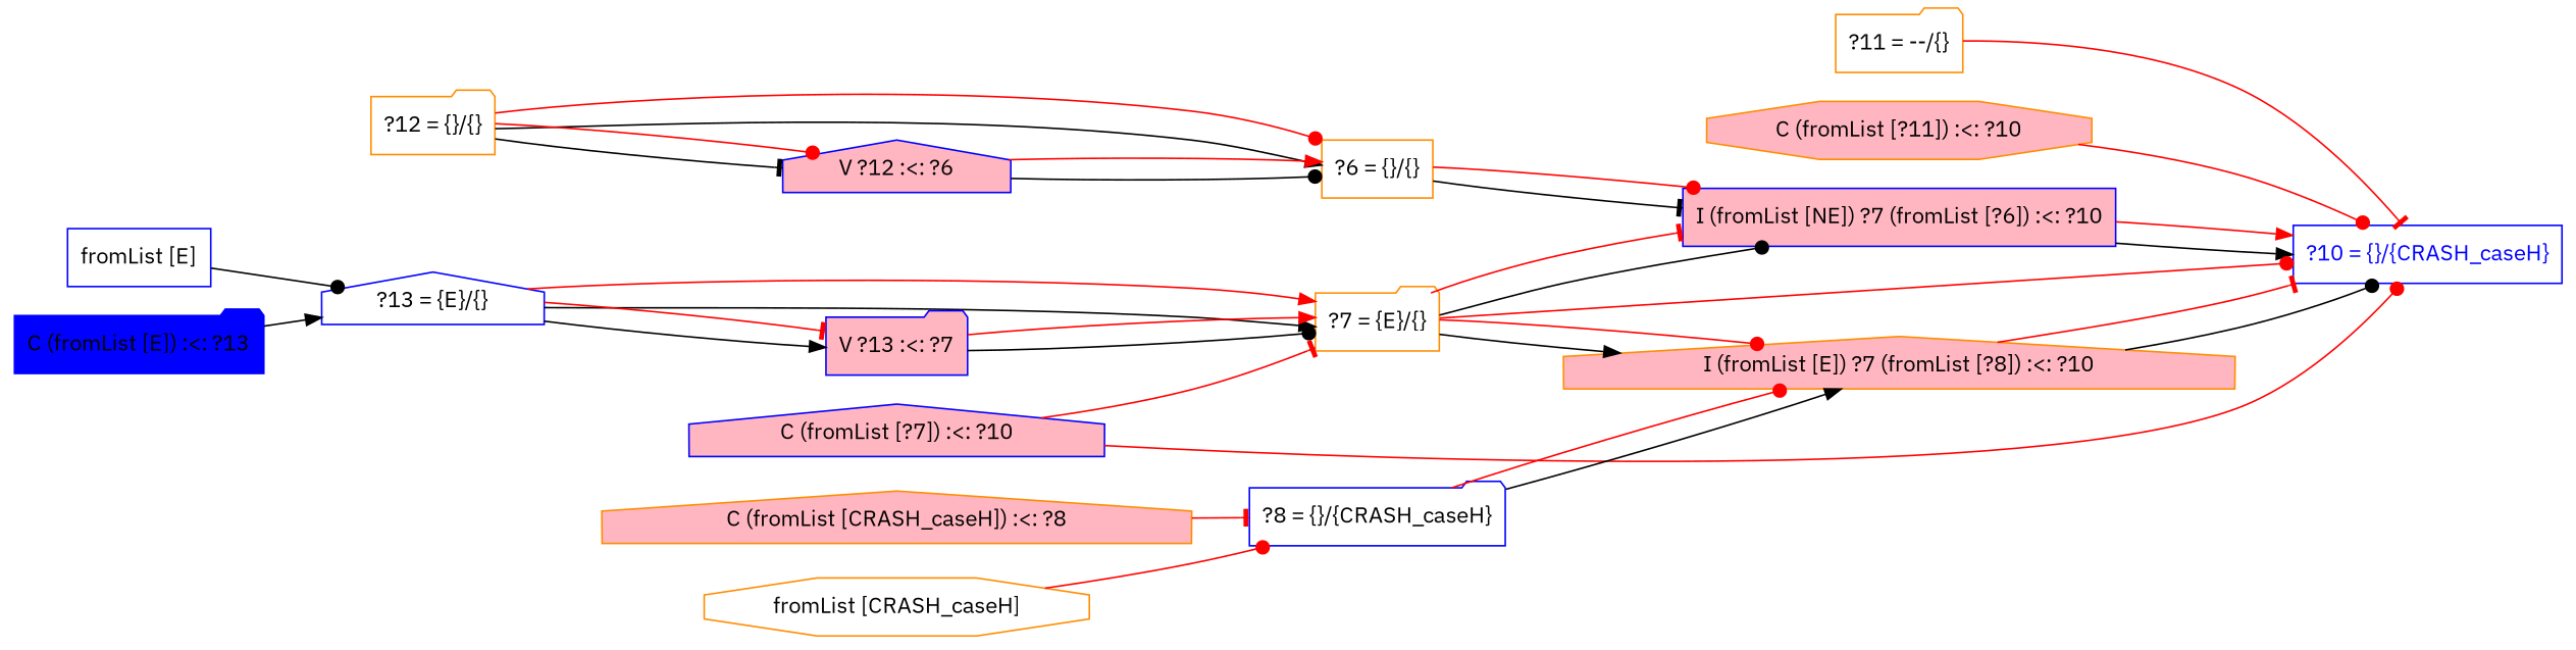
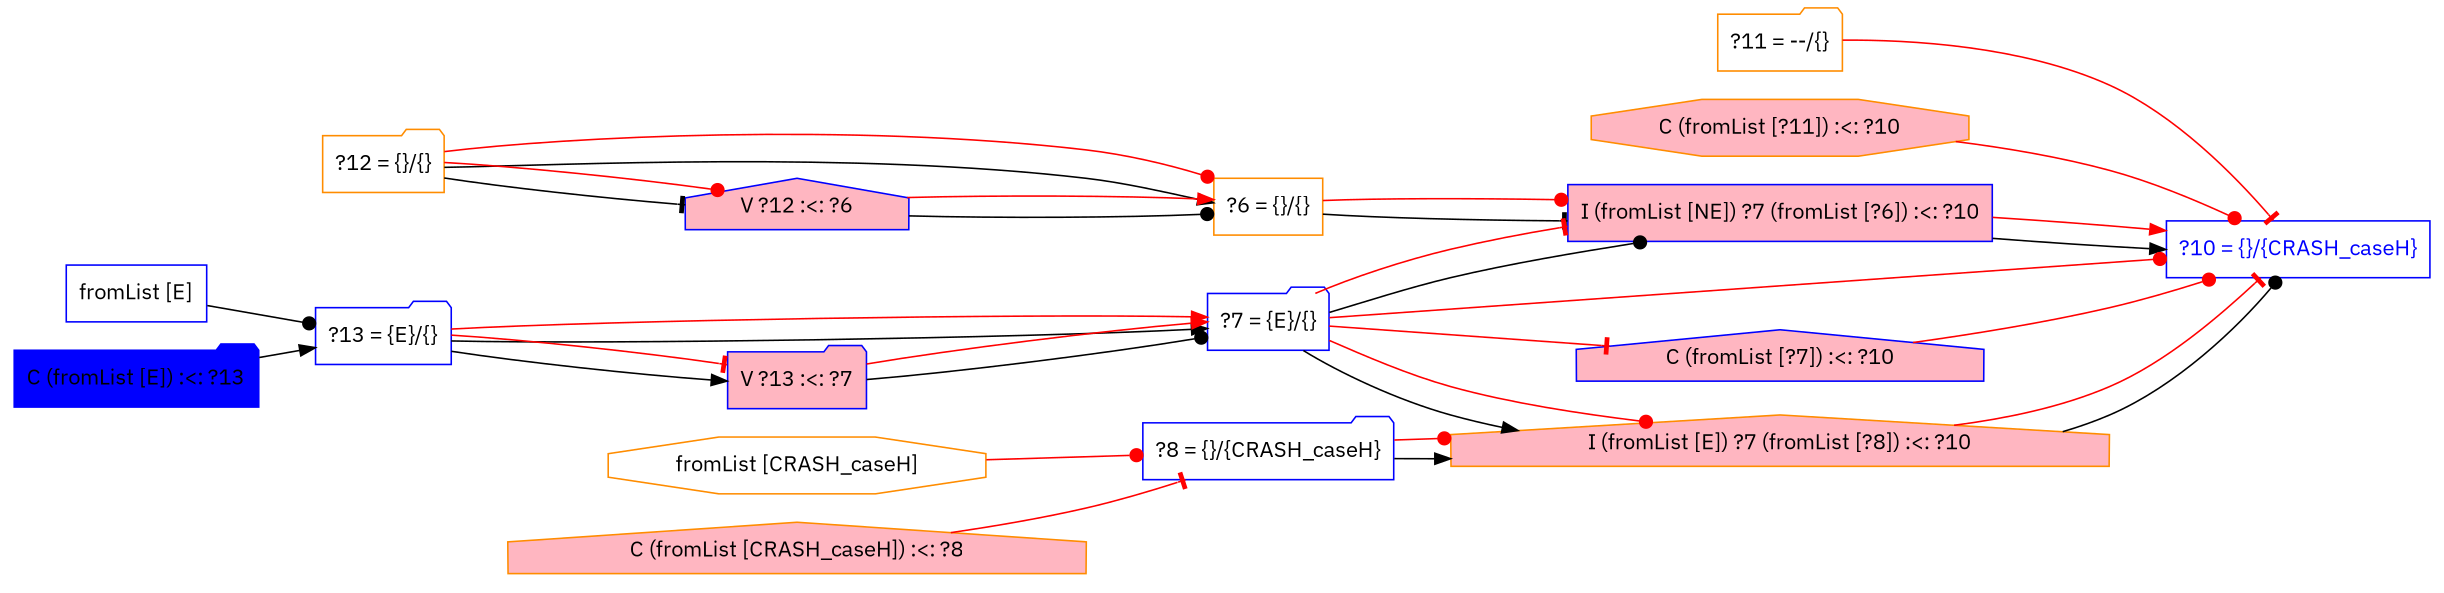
  digraph {
    fontname="IBM Plex Sans"
    rankdir=LR
    node [color=blue fontname="IBM Plex Sans" shape=folder]
    edge [arrowhead=dot color=red fontname="IBM Plex Sans"]
    "?10 = {}/{CRASH_caseH}" [fontcolor=blue shape=box]
    "?11 = --/{}" [color=darkorange fontcolor=black]
    "C (fromList [?11]) :<: ?10" [color=darkorange fillcolor=lightpink shape=octagon style=filled]
    "?12 = {}/{}" [color=darkorange fontcolor=black]
    "?6 = {}/{}" [color=darkorange fontcolor=black shape=box]
    "V ?12 :<: ?6" [fillcolor=lightpink shape=house style=filled]
    "I (fromList [NE]) ?7 (fromList [?6]) :<: ?10" [fillcolor=lightpink shape=box style=filled]
-   "?13 = {E}/{}" [fontcolor=black shape=house]
-   "?7 = {E}/{}" [color=darkorange fontcolor=black]
+   "?13 = {E}/{}" [fontcolor=black]
+   "?7 = {E}/{}" [fontcolor=black]
    "V ?13 :<: ?7" [fillcolor=lightpink style=filled]
    "I (fromList [E]) ?7 (fromList [?8]) :<: ?10" [color=darkorange fillcolor=lightpink shape=house style=filled]
    "C (fromList [?7]) :<: ?10" [fillcolor=lightpink shape=house style=filled]
    "?8 = {}/{CRASH_caseH}" [fontcolor=black]
    "fromList [E]" [shape=box]
    "fromList [CRASH_caseH]" [color=darkorange shape=octagon]
    "C (fromList [E]) :<: ?13" [style=filled]
    "C (fromList [CRASH_caseH]) :<: ?8" [color=darkorange fillcolor=lightpink shape=house style=filled]
    "?11 = --/{}" -> "?10 = {}/{CRASH_caseH}" [arrowhead=tee]
    "C (fromList [?11]) :<: ?10" -> "?10 = {}/{CRASH_caseH}"
    "?12 = {}/{}" -> "?6 = {}/{}" [arrowhead=normal color=""]
    "?12 = {}/{}" -> "?6 = {}/{}"
    "?12 = {}/{}" -> "V ?12 :<: ?6" [arrowhead=tee color=""]
    "?12 = {}/{}" -> "V ?12 :<: ?6"
    "?6 = {}/{}" -> "I (fromList [NE]) ?7 (fromList [?6]) :<: ?10" [arrowhead=tee color=""]
    "?6 = {}/{}" -> "I (fromList [NE]) ?7 (fromList [?6]) :<: ?10"
    "V ?12 :<: ?6" -> "?6 = {}/{}" [color=""]
    "V ?12 :<: ?6" -> "?6 = {}/{}" [arrowhead=normal]
    "I (fromList [NE]) ?7 (fromList [?6]) :<: ?10" -> "?10 = {}/{CRASH_caseH}" [arrowhead=normal color=""]
    "I (fromList [NE]) ?7 (fromList [?6]) :<: ?10" -> "?10 = {}/{CRASH_caseH}" [arrowhead=normal]
    "?13 = {E}/{}" -> "?7 = {E}/{}" [arrowhead=normal color=""]
    "?13 = {E}/{}" -> "?7 = {E}/{}" [arrowhead=normal]
    "?13 = {E}/{}" -> "V ?13 :<: ?7" [arrowhead=normal color=""]
    "?13 = {E}/{}" -> "V ?13 :<: ?7" [arrowhead=tee]
    "?7 = {E}/{}" -> "?10 = {}/{CRASH_caseH}"
    "?7 = {E}/{}" -> "I (fromList [NE]) ?7 (fromList [?6]) :<: ?10" [color=""]
    "?7 = {E}/{}" -> "I (fromList [NE]) ?7 (fromList [?6]) :<: ?10" [arrowhead=tee]
    "?7 = {E}/{}" -> "I (fromList [E]) ?7 (fromList [?8]) :<: ?10" [arrowhead=normal color=""]
    "?7 = {E}/{}" -> "I (fromList [E]) ?7 (fromList [?8]) :<: ?10"
-   "C (fromList [?7]) :<: ?10" -> "?7 = {E}/{}" [arrowhead=tee]
+   "?7 = {E}/{}" -> "C (fromList [?7]) :<: ?10" [arrowhead=tee]
    "V ?13 :<: ?7" -> "?7 = {E}/{}" [color=""]
    "V ?13 :<: ?7" -> "?7 = {E}/{}" [arrowhead=normal]
    "I (fromList [E]) ?7 (fromList [?8]) :<: ?10" -> "?10 = {}/{CRASH_caseH}" [color=""]
    "I (fromList [E]) ?7 (fromList [?8]) :<: ?10" -> "?10 = {}/{CRASH_caseH}" [arrowhead=tee]
    "C (fromList [?7]) :<: ?10" -> "?10 = {}/{CRASH_caseH}"
    "?8 = {}/{CRASH_caseH}" -> "I (fromList [E]) ?7 (fromList [?8]) :<: ?10" [arrowhead=normal color=""]
    "?8 = {}/{CRASH_caseH}" -> "I (fromList [E]) ?7 (fromList [?8]) :<: ?10"
    "fromList [E]" -> "?13 = {E}/{}" [color=""]
    "fromList [CRASH_caseH]" -> "?8 = {}/{CRASH_caseH}"
    "C (fromList [E]) :<: ?13" -> "?13 = {E}/{}" [arrowhead=normal color=""]
    "C (fromList [CRASH_caseH]) :<: ?8" -> "?8 = {}/{CRASH_caseH}" [arrowhead=tee]
  }
